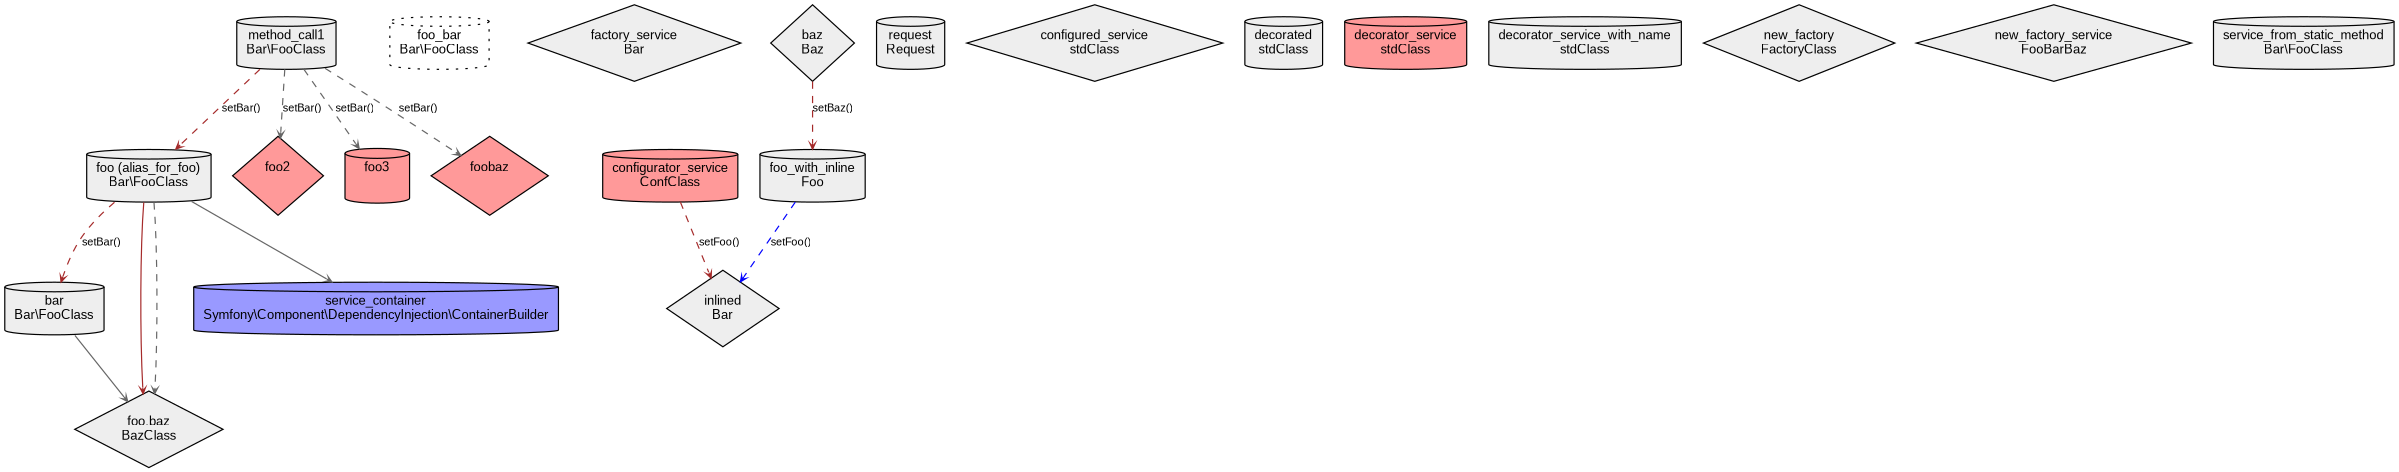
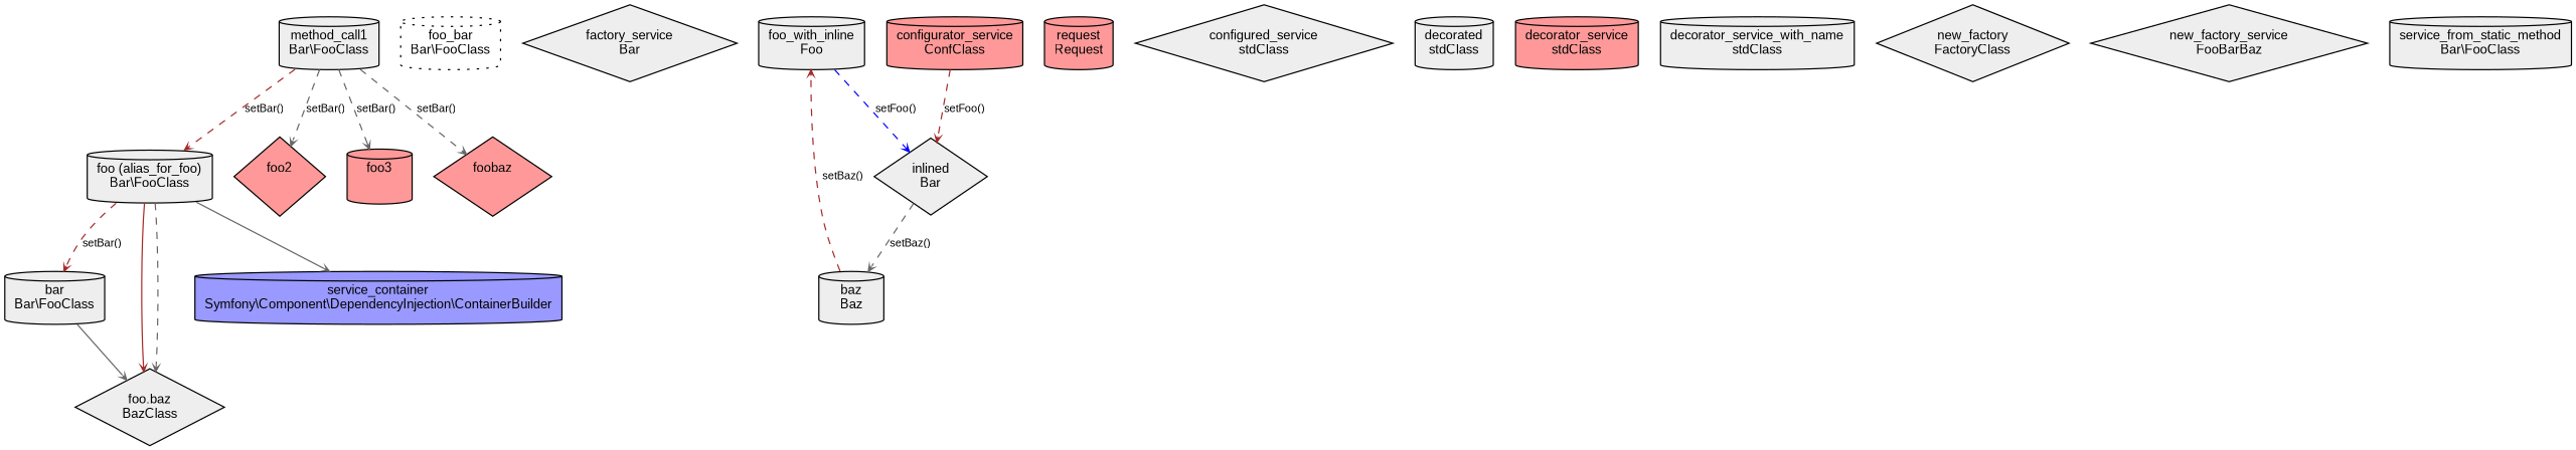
  digraph {
    node [fillcolor="#eeeeee" fontname=Arial fontsize=11 shape=cylinder style=filled]
    edge [arrowhead=open arrowsize=0.5 color=gray40 fontname=Arial fontsize=9 style=dashed]
    n1 [label="foo (alias_for_foo)\nBar\\FooClass\n"]
    n2 [label="bar\nBar\\FooClass\n"]
    n3 [label="foo.baz\nBazClass\n" shape=diamond]
    n4 [fillcolor="#9999ff" label="service_container\nSymfony\\Component\\DependencyInjection\\ContainerBuilder\n"]
    n5 [label="foo_bar\nBar\\FooClass\n" style=dotted]
    n6 [label="method_call1\nBar\\FooClass\n"]
    n7 [fillcolor="#ff9999" label="foo2\n\n" shape=diamond]
    n8 [fillcolor="#ff9999" label="foo3\n\n"]
    n9 [fillcolor="#ff9999" label="foobaz\n\n" shape=diamond]
    n10 [label="factory_service\nBar\n" shape=diamond]
    n11 [label="foo_with_inline\nFoo\n"]
    n12 [label="inlined\nBar\n" shape=diamond]
-   n13 [label="baz\nBaz\n" shape=diamond]
-   n14 [label="request\nRequest\n"]
+   n13 [label="baz\nBaz\n"]
+   n14 [fillcolor="#ff9999" label="request\nRequest\n"]
    n15 [fillcolor="#ff9999" label="configurator_service\nConfClass\n"]
    n16 [label="configured_service\nstdClass\n" shape=diamond]
    n17 [label="decorated\nstdClass\n"]
    n18 [fillcolor="#ff9999" label="decorator_service\nstdClass\n"]
    n19 [label="decorator_service_with_name\nstdClass\n"]
    n20 [label="new_factory\nFactoryClass\n" shape=diamond]
    n21 [label="new_factory_service\nFooBarBaz\n" shape=diamond]
    n22 [label="service_from_static_method\nBar\\FooClass\n"]
    n1 -> n2 [color=brown label="setBar()"]
    n1 -> n3 [color=brown style=filled]
    n1 -> n3
    n1 -> n4 [style=filled]
    n2 -> n3 [style=filled]
    n6 -> n1 [color=brown label="setBar()"]
    n6 -> n7 [label="setBar()"]
    n6 -> n8 [label="setBar()"]
    n6 -> n9 [label="setBar()"]
    n11 -> n12 [color=blue label="setFoo()"]
+   n12 -> n13 [label="setBaz()"]
    n13 -> n11 [color=brown label="setBaz()"]
    n15 -> n12 [color=brown label="setFoo()"]
  }
